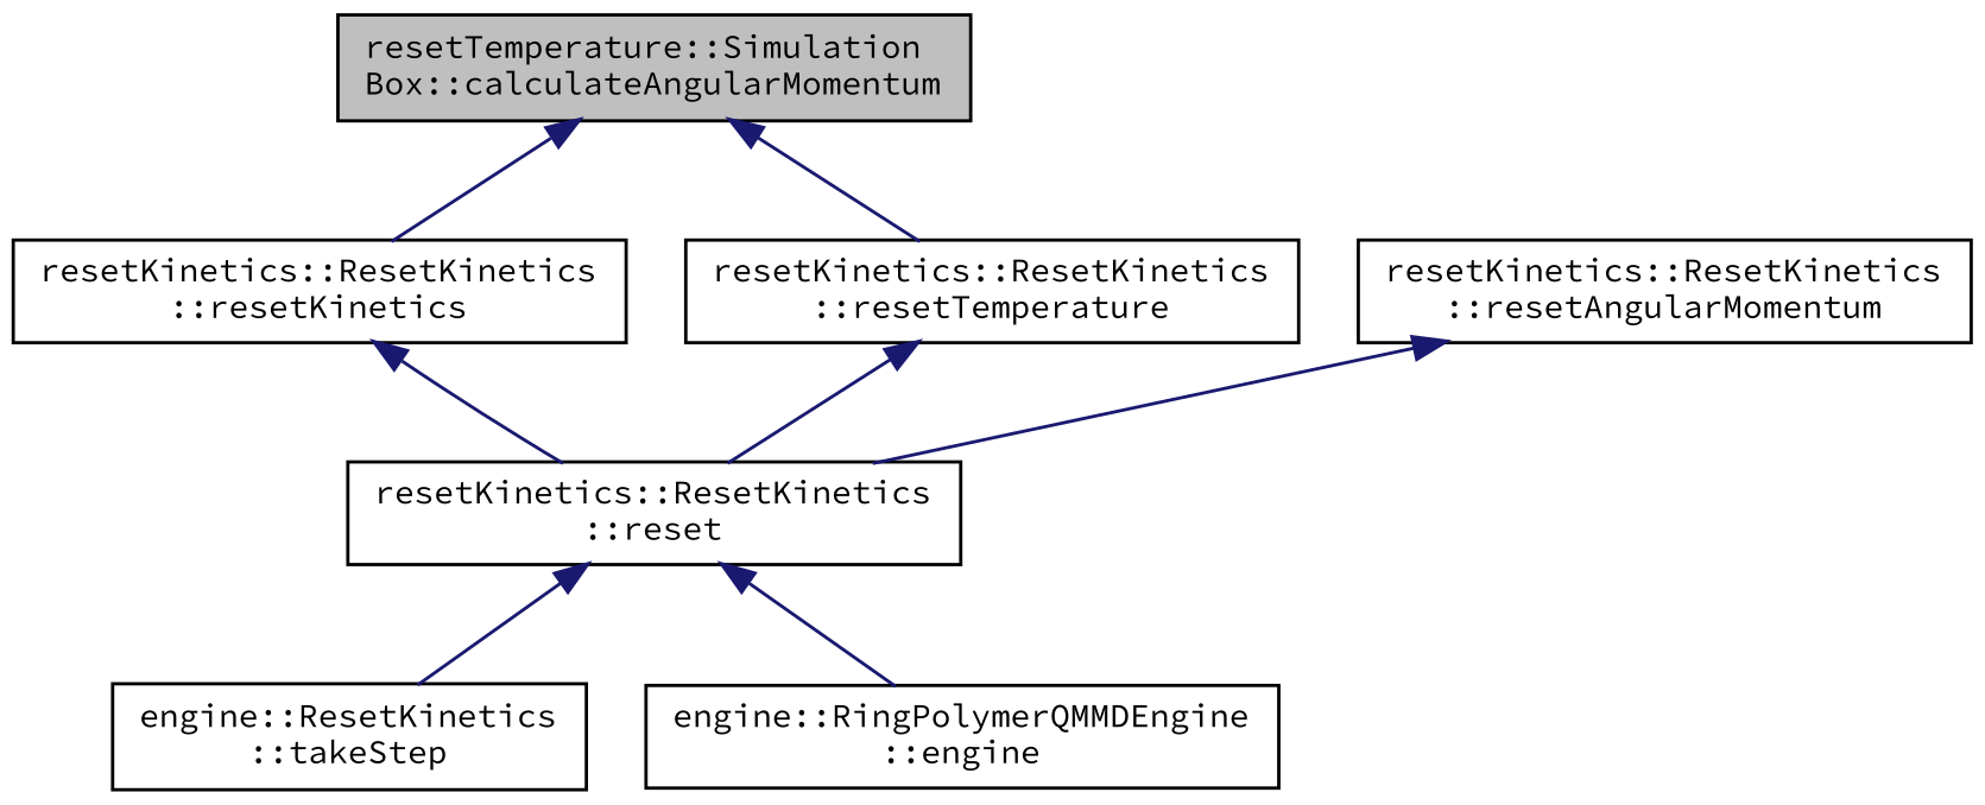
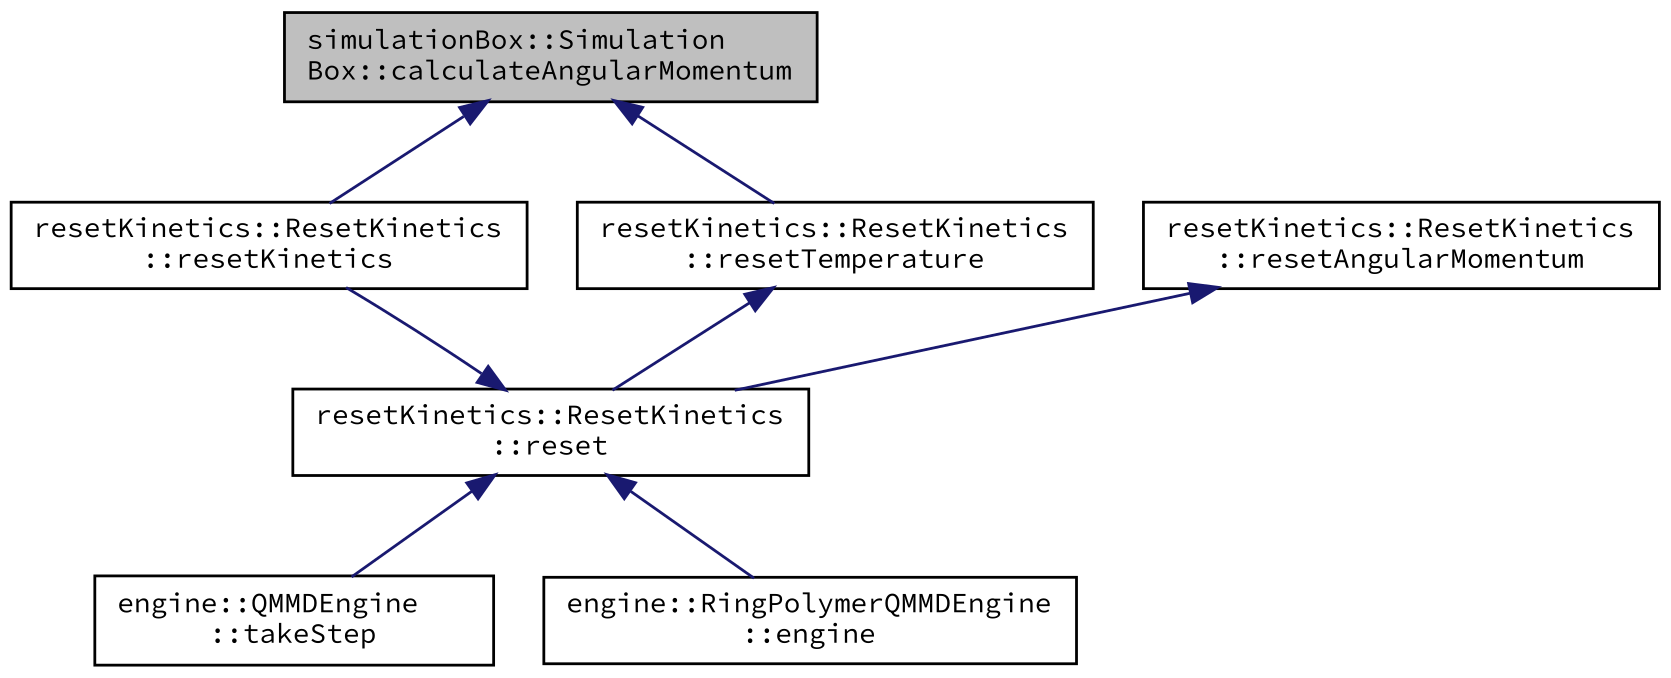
  digraph {
    fontname="Source Code Pro"
    rankdir=TB
    node [color=black fillcolor=white fontname="Source Code Pro" fontsize=10 shape=record style=filled]
    edge [color=midnightblue dir=back fontname="Source Code Pro" fontsize=10 labelfontname=Helvetica labelfontsize=10 style=solid]
-   n1 [fillcolor=grey75 fontcolor=black height=0.2 label="resetTemperature::Simulation\lBox::calculateAngularMomentum" width=0.4]
+   n1 [fillcolor=grey75 fontcolor=black height=0.2 label="simulationBox::Simulation\lBox::calculateAngularMomentum" width=0.4]
    n2 [height=0.2 label="resetKinetics::ResetKinetics\l::resetKinetics" width=0.4]
    n3 [height=0.2 label="resetKinetics::ResetKinetics\l::resetTemperature" width=0.4]
    n4 [height=0.2 label="resetKinetics::ResetKinetics\l::resetAngularMomentum" width=0.4]
    n5 [height=0.2 label="resetKinetics::ResetKinetics\l::reset" width=0.4]
-   n6 [height=0.2 label="engine::ResetKinetics\l::takeStep" width=0.4]
+   n6 [height=0.2 label="engine::QMMDEngine\l::takeStep" width=0.4]
    n7 [height=0.2 label="engine::RingPolymerQMMDEngine\l::engine" width=0.4]
    n1 -> n2
    n1 -> n3
-   n2 -> n5
+   n5 -> n2
    n3 -> n5
    n4 -> n5
    n5 -> n6
    n5 -> n7
  }
